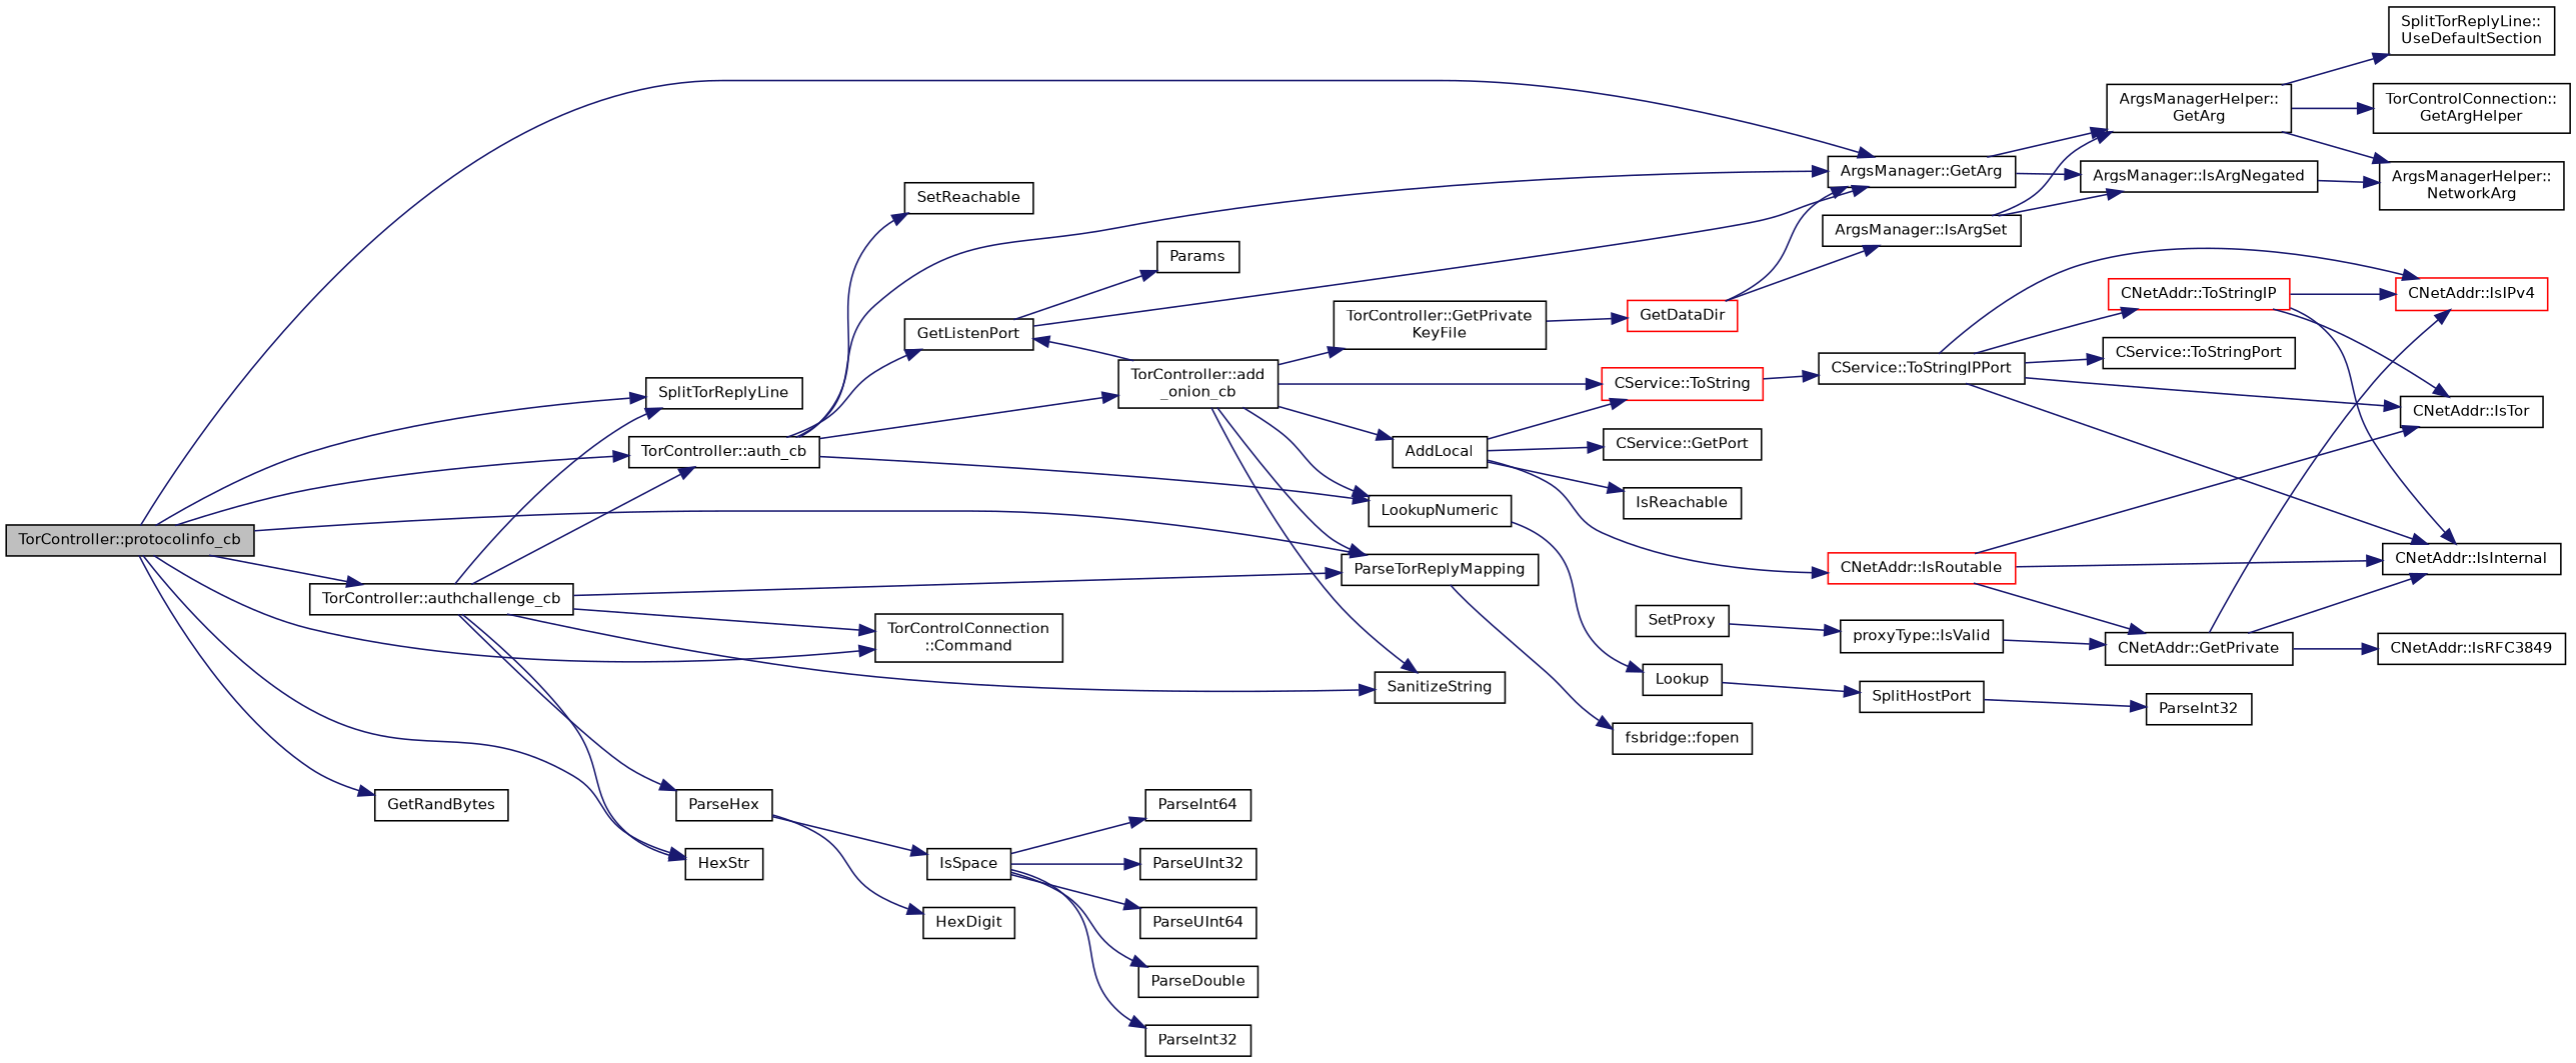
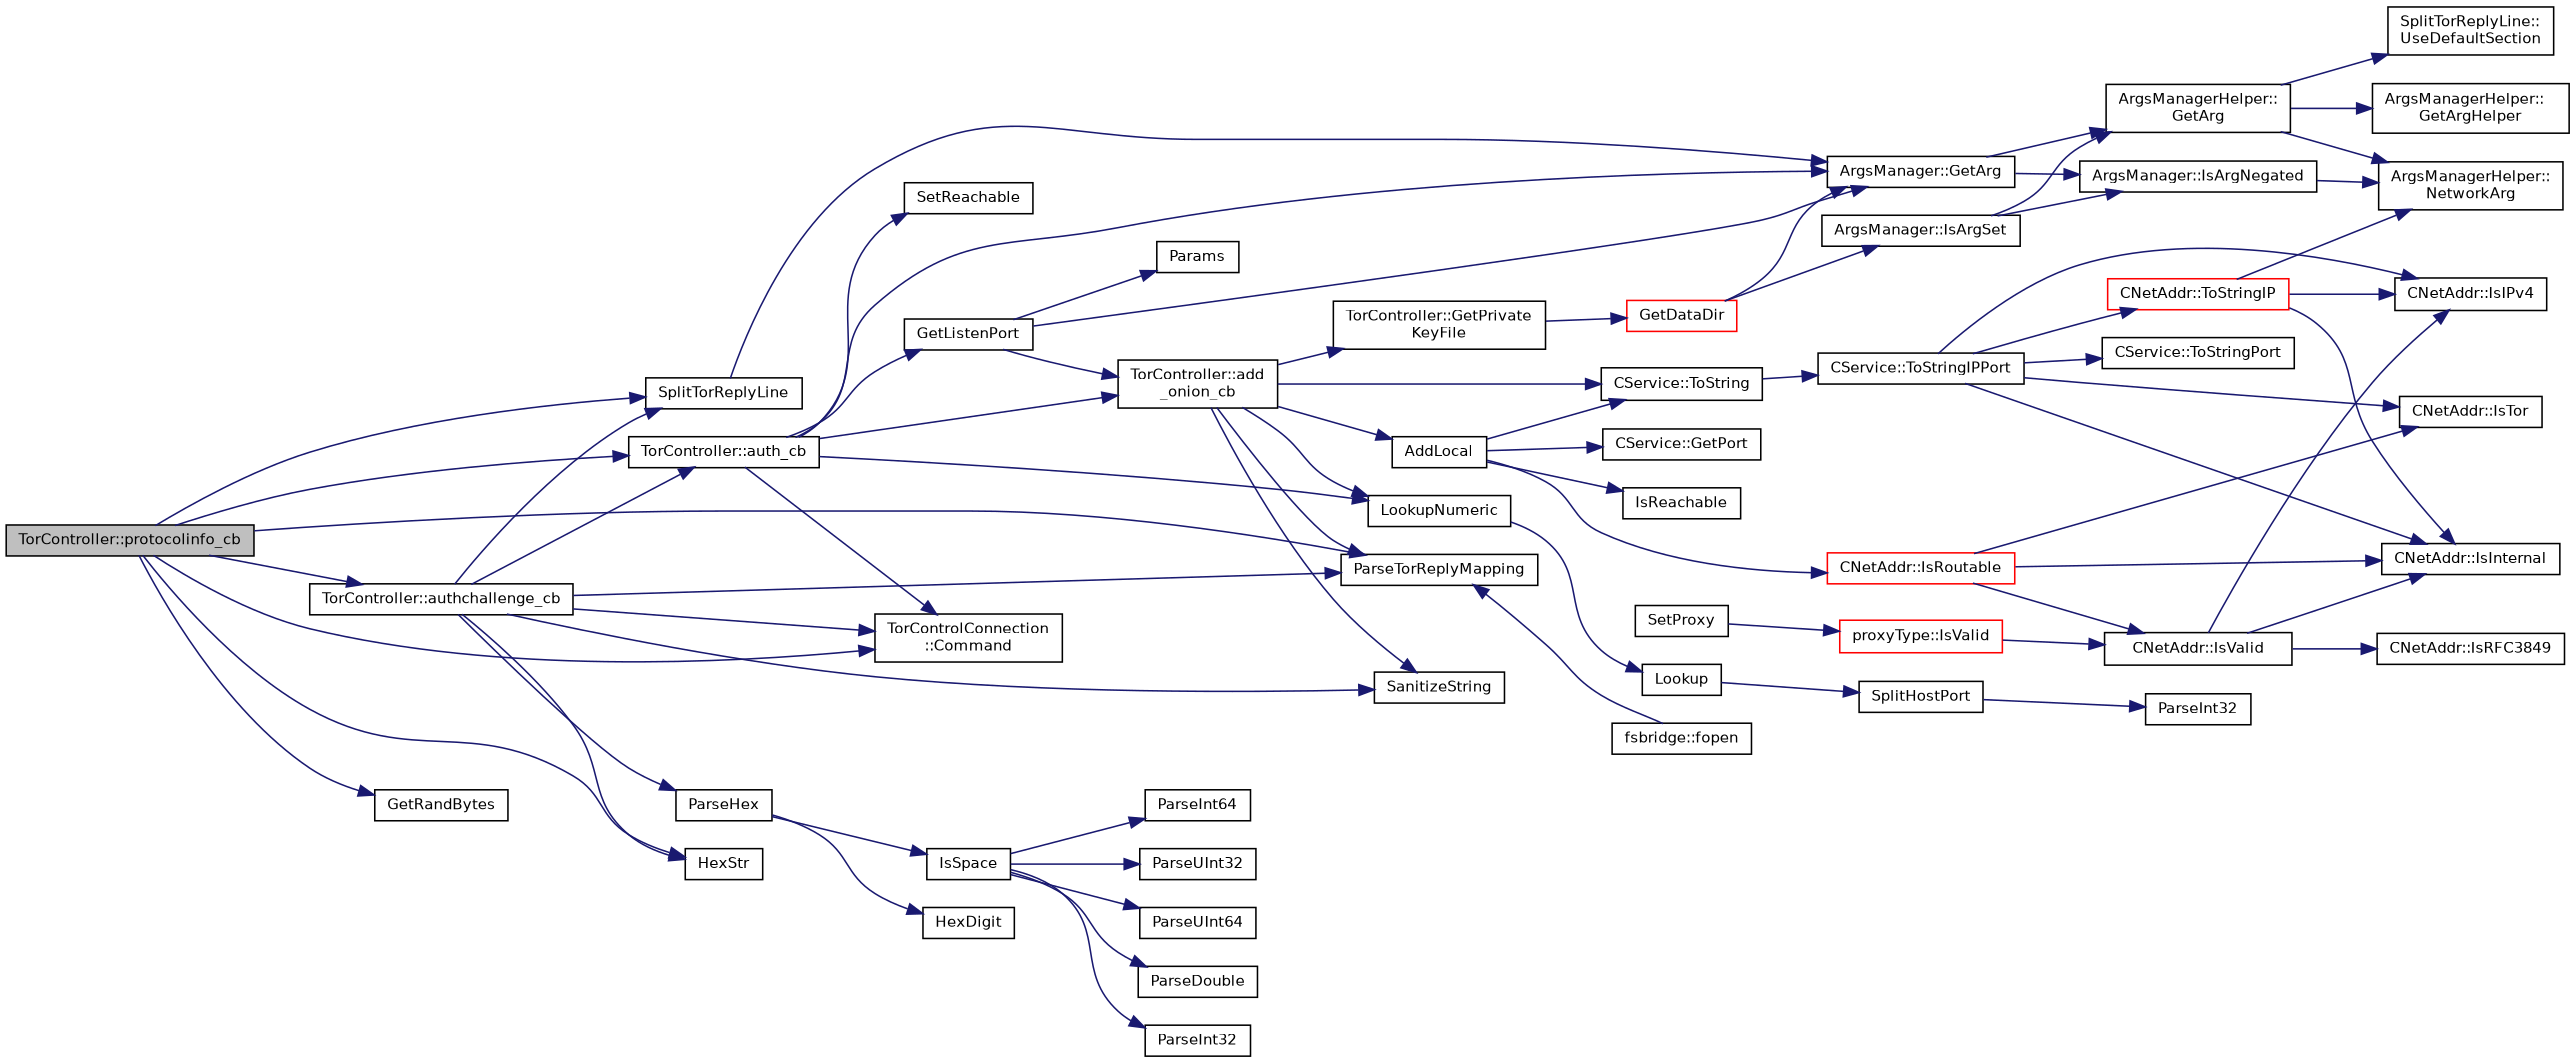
  digraph {
    rankdir=LR
    node [color=black fillcolor=white fontname=Helvetica fontsize=10 shape=record style=filled]
    edge [color=midnightblue fontname=Helvetica fontsize=10 labelfontname=Helvetica labelfontsize=10 style=solid]
    n1 [fillcolor=grey75 fontcolor=black height=0.2 label="TorController::protocolinfo_cb" width=0.4]
    n2 [height=0.2 label=SplitTorReplyLine width=0.4]
    n3 [height=0.2 label=ParseTorReplyMapping width=0.4]
    n4 [height=0.2 label="ArgsManager::GetArg" width=0.4]
    n5 [height=0.2 label="TorControlConnection\l::Command" width=0.4]
    n6 [height=0.2 label="TorController::auth_cb" width=0.4]
    n7 [height=0.2 label=GetRandBytes width=0.4]
    n8 [height=0.2 label=HexStr width=0.4]
    n9 [height=0.2 label="TorController::authchallenge_cb" width=0.4]
    n10 [height=0.2 label="fsbridge::fopen" width=0.4]
    n11 [height=0.2 label="ArgsManager::IsArgNegated" width=0.4]
    n12 [height=0.2 label="ArgsManagerHelper::\lGetArg" width=0.4]
    n13 [height=0.2 label=LookupNumeric width=0.4]
    n14 [height=0.2 label=SetReachable width=0.4]
    n15 [height=0.2 label=GetListenPort width=0.4]
    n16 [height=0.2 label="TorController::add\l_onion_cb" width=0.4]
    n17 [height=0.2 label=SanitizeString width=0.4]
    n18 [height=0.2 label=ParseHex width=0.4]
    n19 [height=0.2 label="ArgsManagerHelper::\lNetworkArg" width=0.4]
-   n20 [height=0.2 label="TorControlConnection::\lGetArgHelper" width=0.4]
+   n20 [height=0.2 label="ArgsManagerHelper::\lGetArgHelper" width=0.4]
    n21 [height=0.2 label="SplitTorReplyLine::\lUseDefaultSection" width=0.4]
    n22 [height=0.2 label=Lookup width=0.4]
    n23 [height=0.2 label=SetProxy width=0.4]
-   n24 [height=0.2 label="proxyType::IsValid" width=0.4]
+   n24 [color=red height=0.2 label="proxyType::IsValid" width=0.4]
    n25 [height=0.2 label=Params width=0.4]
-   n26 [color=red height=0.2 label="CService::ToString" width=0.4]
+   n26 [height=0.2 label="CService::ToString" width=0.4]
    n27 [height=0.2 label="TorController::GetPrivate\lKeyFile" width=0.4]
    n28 [height=0.2 label=AddLocal width=0.4]
    n29 [height=0.2 label=SplitHostPort width=0.4]
    n30 [height=0.2 label=ParseInt32 width=0.4]
-   n31 [height=0.2 label="CNetAddr::GetPrivate" width=0.4]
+   n31 [height=0.2 label="CNetAddr::IsValid" width=0.4]
    n32 [height=0.2 label="CNetAddr::IsRFC3849" width=0.4]
    n33 [height=0.2 label="CNetAddr::IsInternal" width=0.4]
-   n34 [color=red height=0.2 label="CNetAddr::IsIPv4" width=0.4]
+   n34 [height=0.2 label="CNetAddr::IsIPv4" width=0.4]
    n35 [height=0.2 label="CService::ToStringIPPort" width=0.4]
    n36 [color=red height=0.2 label=GetDataDir width=0.4]
    n37 [color=red height=0.2 label="CNetAddr::IsRoutable" width=0.4]
    n38 [height=0.2 label=IsReachable width=0.4]
    n39 [height=0.2 label="CService::GetPort" width=0.4]
    n40 [height=0.2 label="CNetAddr::IsTor" width=0.4]
    n41 [color=red height=0.2 label="CNetAddr::ToStringIP" width=0.4]
    n42 [height=0.2 label="CService::ToStringPort" width=0.4]
    n43 [height=0.2 label="ArgsManager::IsArgSet" width=0.4]
    n44 [height=0.2 label=IsSpace width=0.4]
    n45 [height=0.2 label=HexDigit width=0.4]
    n46 [height=0.2 label=ParseInt32 width=0.4]
    n47 [height=0.2 label=ParseInt64 width=0.4]
    n48 [height=0.2 label=ParseUInt32 width=0.4]
    n49 [height=0.2 label=ParseUInt64 width=0.4]
    n50 [height=0.2 label=ParseDouble width=0.4]
    n1 -> n2
    n1 -> n3
-   n1 -> n4
+   n2 -> n4
    n1 -> n5
    n1 -> n6
    n1 -> n7
    n1 -> n8
    n1 -> n9
-   n3 -> n10
+   n10 -> n3
    n4 -> n11
    n4 -> n12
    n6 -> n4
+   n6 -> n5
    n6 -> n13
    n6 -> n14
    n6 -> n15
    n6 -> n16
    n9 -> n2
    n9 -> n3
    n9 -> n5
    n9 -> n6
    n9 -> n8
    n9 -> n17
    n9 -> n18
    n11 -> n19
    n12 -> n19
    n12 -> n20
    n12 -> n21
    n13 -> n22
    n15 -> n4
    n15 -> n25
    n16 -> n3
    n16 -> n13
-   n16 -> n15
+   n15 -> n16
    n16 -> n17
    n16 -> n26
    n16 -> n27
    n16 -> n28
    n18 -> n44
    n18 -> n45
    n22 -> n29
    n23 -> n24
    n24 -> n31
    n26 -> n35
    n27 -> n36
    n28 -> n26
    n28 -> n37
    n28 -> n38
    n28 -> n39
    n29 -> n30
    n31 -> n32
    n31 -> n33
    n31 -> n34
    n35 -> n33
    n35 -> n34
    n35 -> n40
    n35 -> n41
    n35 -> n42
    n36 -> n4
    n36 -> n43
    n37 -> n31
    n37 -> n33
    n37 -> n40
    n41 -> n33
    n41 -> n34
-   n41 -> n40
+   n41 -> n19
    n43 -> n11
    n43 -> n12
    n44 -> n46
    n44 -> n47
    n44 -> n48
    n44 -> n49
    n44 -> n50
  }
